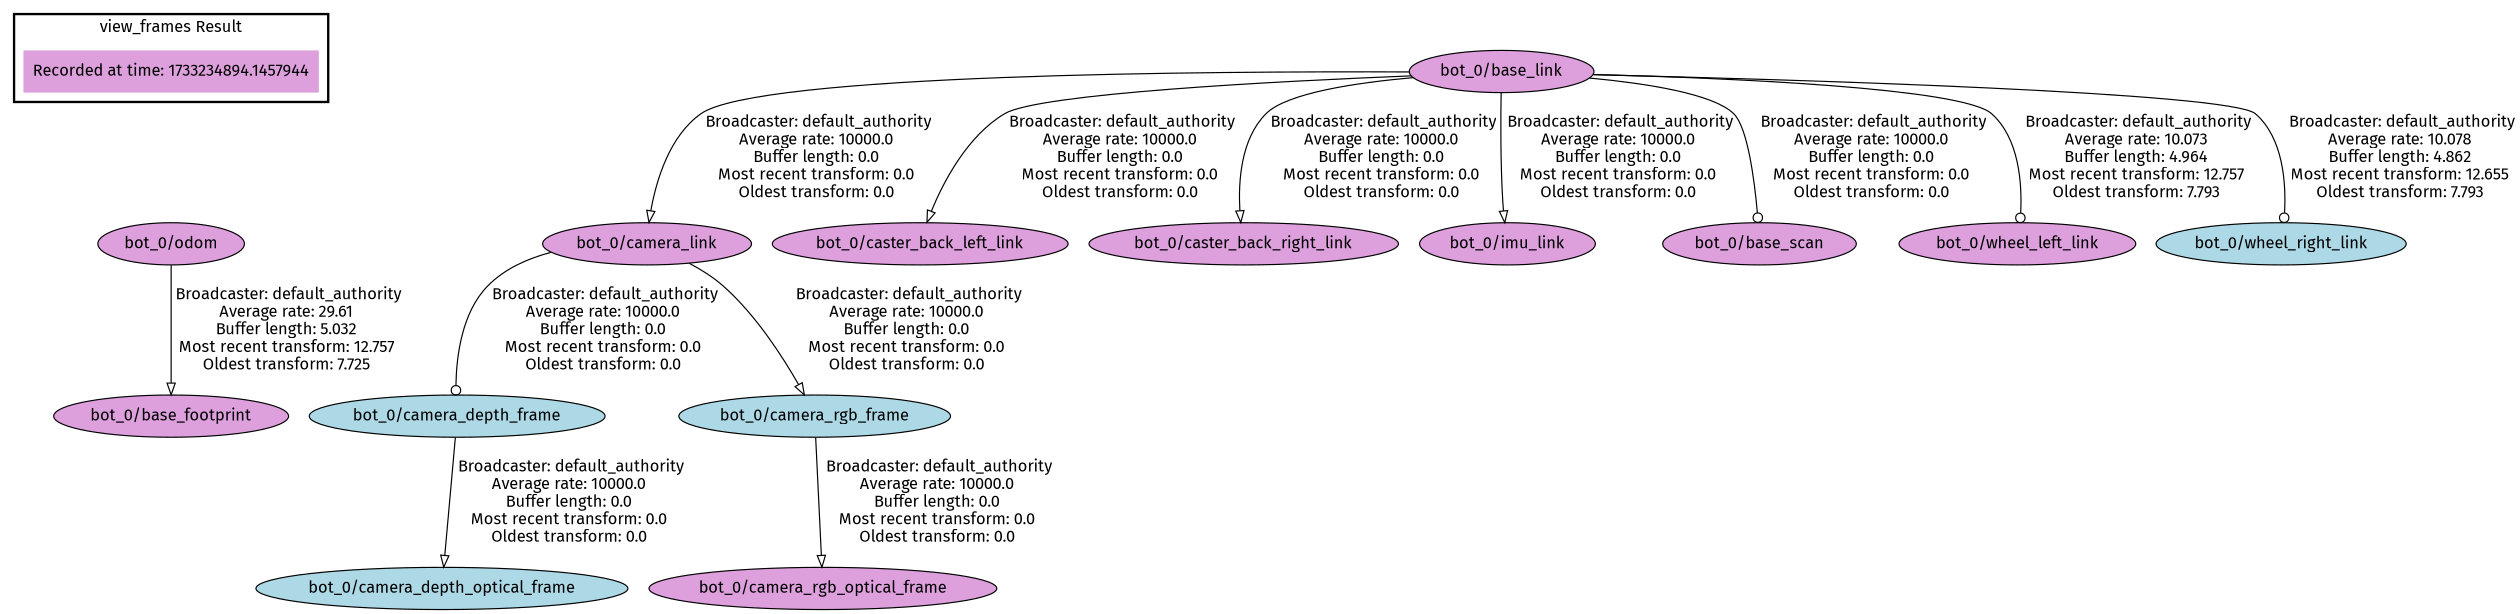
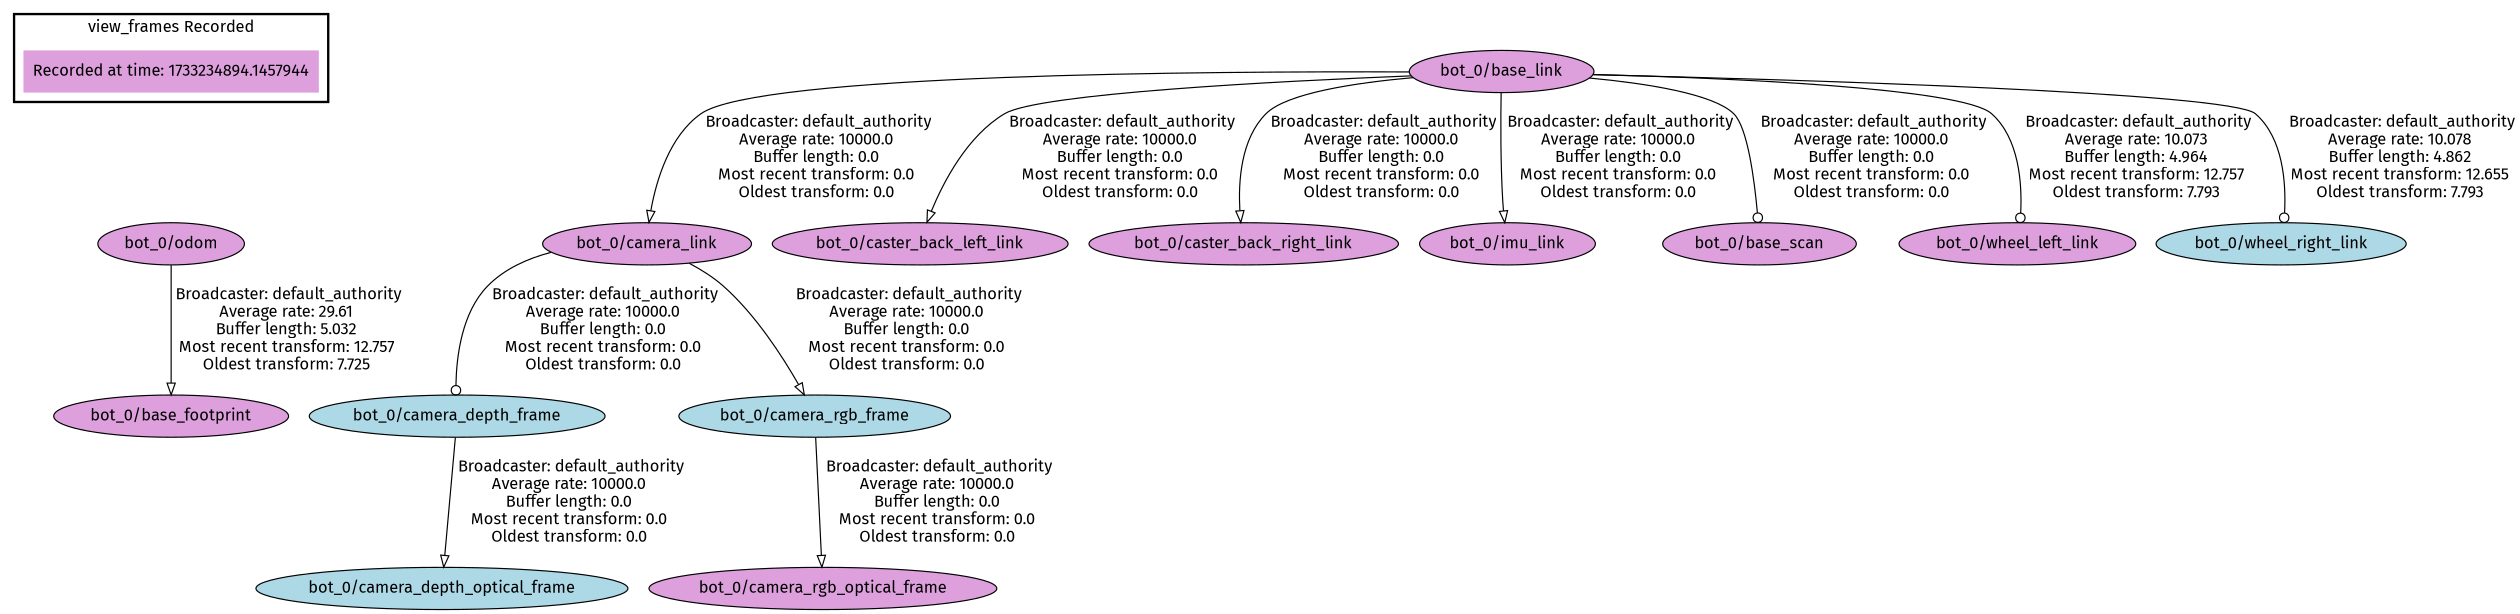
  digraph {
    fontname="Fira Sans"
    node [fillcolor=plum fontname="Fira Sans" style=filled]
    edge [fontname="Fira Sans" arrowhead=onormal]
    "Recorded at time: 1733234894.1457944" [shape=plaintext]
    "bot_0/odom"
    "bot_0/base_footprint"
    "bot_0/base_link"
    "bot_0/camera_link"
    "bot_0/caster_back_left_link"
    "bot_0/caster_back_right_link"
    "bot_0/imu_link"
    "bot_0/base_scan"
    "bot_0/wheel_left_link"
    "bot_0/wheel_right_link" [fillcolor=lightblue]
    "bot_0/camera_depth_frame" [fillcolor=lightblue]
    "bot_0/camera_rgb_frame" [fillcolor=lightblue]
    "bot_0/camera_depth_optical_frame" [fillcolor=lightblue]
    "bot_0/camera_rgb_optical_frame"
    subgraph cluster_1 {
      color=black
-     label="view_frames Result"
+     label="view_frames Recorded"
      style=bold
      "Recorded at time: 1733234894.1457944"
    }
    "Recorded at time: 1733234894.1457944" -> "bot_0/odom" [style=invis arrowhead=""]
    "bot_0/odom" -> "bot_0/base_footprint" [label=" Broadcaster: default_authority\nAverage rate: 29.61\nBuffer length: 5.032\nMost recent transform: 12.757\nOldest transform: 7.725\n"]
    "bot_0/base_link" -> "bot_0/camera_link" [label=" Broadcaster: default_authority\nAverage rate: 10000.0\nBuffer length: 0.0\nMost recent transform: 0.0\nOldest transform: 0.0\n"]
    "bot_0/base_link" -> "bot_0/caster_back_left_link" [label=" Broadcaster: default_authority\nAverage rate: 10000.0\nBuffer length: 0.0\nMost recent transform: 0.0\nOldest transform: 0.0\n"]
    "bot_0/base_link" -> "bot_0/caster_back_right_link" [label=" Broadcaster: default_authority\nAverage rate: 10000.0\nBuffer length: 0.0\nMost recent transform: 0.0\nOldest transform: 0.0\n"]
    "bot_0/base_link" -> "bot_0/imu_link" [label=" Broadcaster: default_authority\nAverage rate: 10000.0\nBuffer length: 0.0\nMost recent transform: 0.0\nOldest transform: 0.0\n"]
    "bot_0/base_link" -> "bot_0/base_scan" [arrowhead=odot label=" Broadcaster: default_authority\nAverage rate: 10000.0\nBuffer length: 0.0\nMost recent transform: 0.0\nOldest transform: 0.0\n"]
    "bot_0/base_link" -> "bot_0/wheel_left_link" [arrowhead=odot label=" Broadcaster: default_authority\nAverage rate: 10.073\nBuffer length: 4.964\nMost recent transform: 12.757\nOldest transform: 7.793\n"]
    "bot_0/base_link" -> "bot_0/wheel_right_link" [arrowhead=odot label=" Broadcaster: default_authority\nAverage rate: 10.078\nBuffer length: 4.862\nMost recent transform: 12.655\nOldest transform: 7.793\n"]
    "bot_0/camera_link" -> "bot_0/camera_depth_frame" [arrowhead=odot label=" Broadcaster: default_authority\nAverage rate: 10000.0\nBuffer length: 0.0\nMost recent transform: 0.0\nOldest transform: 0.0\n"]
    "bot_0/camera_link" -> "bot_0/camera_rgb_frame" [label=" Broadcaster: default_authority\nAverage rate: 10000.0\nBuffer length: 0.0\nMost recent transform: 0.0\nOldest transform: 0.0\n"]
    "bot_0/camera_depth_frame" -> "bot_0/camera_depth_optical_frame" [label=" Broadcaster: default_authority\nAverage rate: 10000.0\nBuffer length: 0.0\nMost recent transform: 0.0\nOldest transform: 0.0\n"]
    "bot_0/camera_rgb_frame" -> "bot_0/camera_rgb_optical_frame" [label=" Broadcaster: default_authority\nAverage rate: 10000.0\nBuffer length: 0.0\nMost recent transform: 0.0\nOldest transform: 0.0\n"]
  }
